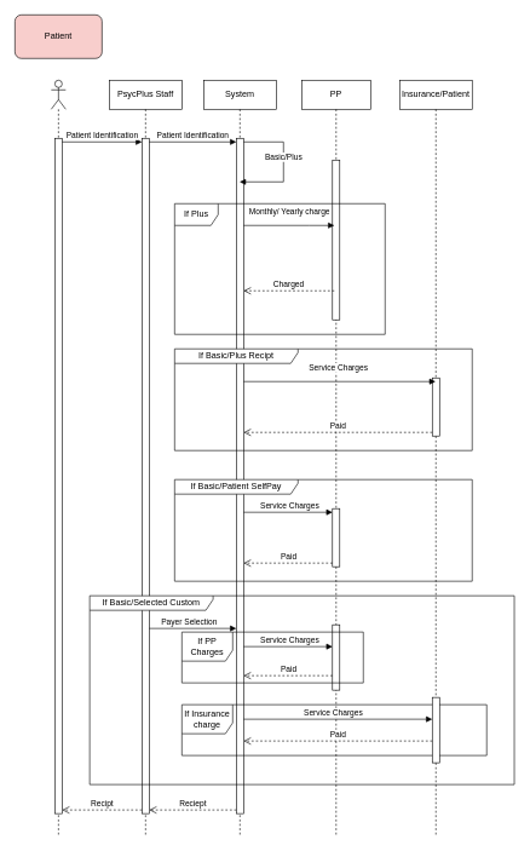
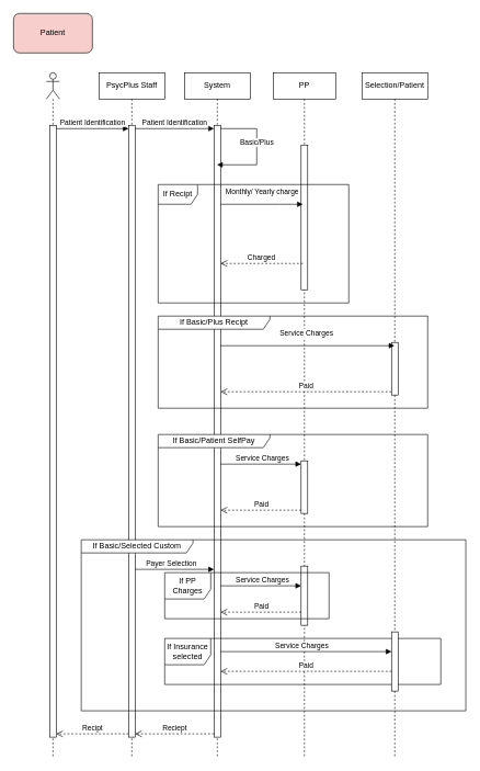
  <mxCell id="0" />
  <mxCell id="1" parent="0" />
  <mxCell id="2" value="" style="shape=umlLifeline;perimeter=lifelinePerimeter;whiteSpace=wrap;html=1;container=1;dropTarget=0;collapsible=0;recursiveResize=0;outlineConnect=0;portConstraint=eastwest;newEdgeStyle={&quot;curved&quot;:0,&quot;rounded&quot;:0};participant=umlActor;" vertex="1" parent="1"><mxGeometry x="70" y="110" width="20" height="1040" as="geometry" /></mxCell>
  <mxCell id="3" value="" style="html=1;points=[[0,0,0,0,5],[0,1,0,0,-5],[1,0,0,0,5],[1,1,0,0,-5]];perimeter=orthogonalPerimeter;outlineConnect=0;targetShapes=umlLifeline;portConstraint=eastwest;newEdgeStyle={&quot;curved&quot;:0,&quot;rounded&quot;:0};" vertex="1" parent="2"><mxGeometry x="5" y="80" width="10" height="930" as="geometry" /></mxCell>
  <mxCell id="4" value="Patient" style="rounded=1;whiteSpace=wrap;html=1;fillColor=#f8cecc;" vertex="1" parent="1"><mxGeometry x="20" y="20" width="120" height="60" as="geometry" /></mxCell>
  <mxCell id="5" value="PsycPlus Staff" style="shape=umlLifeline;perimeter=lifelinePerimeter;whiteSpace=wrap;html=1;container=1;dropTarget=0;collapsible=0;recursiveResize=0;outlineConnect=0;portConstraint=eastwest;newEdgeStyle={&quot;curved&quot;:0,&quot;rounded&quot;:0};" vertex="1" parent="1"><mxGeometry x="150" y="110" width="100" height="1040" as="geometry" /></mxCell>
  <mxCell id="6" value="" style="html=1;points=[[0,0,0,0,5],[0,1,0,0,-5],[1,0,0,0,5],[1,1,0,0,-5]];perimeter=orthogonalPerimeter;outlineConnect=0;targetShapes=umlLifeline;portConstraint=eastwest;newEdgeStyle={&quot;curved&quot;:0,&quot;rounded&quot;:0};" vertex="1" parent="5"><mxGeometry x="45" y="80" width="10" height="930" as="geometry" /></mxCell>
  <mxCell id="7" value="System" style="shape=umlLifeline;perimeter=lifelinePerimeter;whiteSpace=wrap;html=1;container=1;dropTarget=0;collapsible=0;recursiveResize=0;outlineConnect=0;portConstraint=eastwest;newEdgeStyle={&quot;curved&quot;:0,&quot;rounded&quot;:0};" vertex="1" parent="1"><mxGeometry x="280" y="110" width="100" height="1040" as="geometry" /></mxCell>
  <mxCell id="8" value="" style="html=1;points=[[0,0,0,0,5],[0,1,0,0,-5],[1,0,0,0,5],[1,1,0,0,-5]];perimeter=orthogonalPerimeter;outlineConnect=0;targetShapes=umlLifeline;portConstraint=eastwest;newEdgeStyle={&quot;curved&quot;:0,&quot;rounded&quot;:0};" vertex="1" parent="7"><mxGeometry x="45" y="80" width="10" height="930" as="geometry" /></mxCell>
  <mxCell id="9" value="Basic/Plus" style="html=1;verticalAlign=bottom;endArrow=block;curved=0;rounded=0;exitX=1;exitY=0;exitDx=0;exitDy=5;exitPerimeter=0;" edge="1" parent="7" source="8" target="7"><mxGeometry relative="1" as="geometry"><mxPoint x="-65" y="95" as="sourcePoint" /><mxPoint x="110" y="180" as="targetPoint" /><Array as="points"><mxPoint x="110" y="85" /><mxPoint x="110" y="140" /></Array></mxGeometry></mxCell>
  <mxCell id="10" value="Patient Identification" style="html=1;verticalAlign=bottom;endArrow=block;curved=0;rounded=0;entryX=0;entryY=0;entryDx=0;entryDy=5;exitX=1;exitY=0;exitDx=0;exitDy=5;exitPerimeter=0;" edge="1" target="6" parent="1" source="3"><mxGeometry relative="1" as="geometry"><mxPoint x="185" y="235" as="sourcePoint" /></mxGeometry></mxCell>
  <mxCell id="11" value="PP" style="shape=umlLifeline;perimeter=lifelinePerimeter;whiteSpace=wrap;html=1;container=1;dropTarget=0;collapsible=0;recursiveResize=0;outlineConnect=0;portConstraint=eastwest;newEdgeStyle={&quot;curved&quot;:0,&quot;rounded&quot;:0};" vertex="1" parent="1"><mxGeometry x="415" y="110" width="95" height="1040" as="geometry" /></mxCell>
  <mxCell id="12" value="" style="html=1;points=[[0,0,0,0,5],[0,1,0,0,-5],[1,0,0,0,5],[1,1,0,0,-5]];perimeter=orthogonalPerimeter;outlineConnect=0;targetShapes=umlLifeline;portConstraint=eastwest;newEdgeStyle={&quot;curved&quot;:0,&quot;rounded&quot;:0};" vertex="1" parent="11"><mxGeometry x="42.5" y="110" width="10" height="220" as="geometry" /></mxCell>
  <mxCell id="13" value="" style="html=1;points=[[0,0,0,0,5],[0,1,0,0,-5],[1,0,0,0,5],[1,1,0,0,-5]];perimeter=orthogonalPerimeter;outlineConnect=0;targetShapes=umlLifeline;portConstraint=eastwest;newEdgeStyle={&quot;curved&quot;:0,&quot;rounded&quot;:0};" vertex="1" parent="11"><mxGeometry x="42.5" y="590" width="10" height="80" as="geometry" /></mxCell>
  <mxCell id="14" value="" style="html=1;points=[[0,0,0,0,5],[0,1,0,0,-5],[1,0,0,0,5],[1,1,0,0,-5]];perimeter=orthogonalPerimeter;outlineConnect=0;targetShapes=umlLifeline;portConstraint=eastwest;newEdgeStyle={&quot;curved&quot;:0,&quot;rounded&quot;:0};" vertex="1" parent="11"><mxGeometry x="42.5" y="750" width="10" height="90" as="geometry" /></mxCell>
  <mxCell id="15" value="Paid" style="html=1;verticalAlign=bottom;endArrow=open;dashed=1;endSize=8;curved=0;rounded=0;" edge="1" parent="11" source="14"><mxGeometry relative="1" as="geometry"><mxPoint x="-80" y="820" as="targetPoint" /><mxPoint x="42.5" y="809.5" as="sourcePoint" /><Array as="points"><mxPoint x="-15" y="820" /></Array></mxGeometry></mxCell>
  <mxCell id="16" value="Service Charges&amp;nbsp;" style="html=1;verticalAlign=bottom;endArrow=block;curved=0;rounded=0;" edge="1" parent="11" target="14"><mxGeometry x="0.061" relative="1" as="geometry"><mxPoint x="-80" y="780" as="sourcePoint" /><mxPoint x="45" y="780" as="targetPoint" /><Array as="points"><mxPoint x="-25" y="780" /></Array><mxPoint as="offset" /></mxGeometry></mxCell>
  <mxCell id="17" value="Patient Identification" style="html=1;verticalAlign=bottom;endArrow=block;curved=0;rounded=0;entryX=0;entryY=0;entryDx=0;entryDy=5;entryPerimeter=0;" edge="1" parent="1" source="6" target="8"><mxGeometry relative="1" as="geometry"><mxPoint x="210" y="195" as="sourcePoint" /><mxPoint x="400" y="300" as="targetPoint" /></mxGeometry></mxCell>
- <mxCell id="18" value="If Plus" style="shape=umlFrame;whiteSpace=wrap;html=1;pointerEvents=0;" vertex="1" parent="1"><mxGeometry x="240" y="280" width="290" height="180" as="geometry" /></mxCell>
+ <mxCell id="18" value="If Recipt" style="shape=umlFrame;whiteSpace=wrap;html=1;pointerEvents=0;" vertex="1" parent="1"><mxGeometry x="240" y="280" width="290" height="180" as="geometry" /></mxCell>
  <mxCell id="19" value="Monthly/ Yearly charge" style="html=1;verticalAlign=bottom;endArrow=block;curved=0;rounded=0;" edge="1" parent="1"><mxGeometry y="10" relative="1" as="geometry"><mxPoint x="335" y="310" as="sourcePoint" /><mxPoint x="460" y="310" as="targetPoint" /><Array as="points"><mxPoint x="425" y="310" /></Array><mxPoint as="offset" /></mxGeometry></mxCell>
  <mxCell id="20" value="Charged" style="html=1;verticalAlign=bottom;endArrow=open;dashed=1;endSize=8;curved=0;rounded=0;" edge="1" parent="1"><mxGeometry relative="1" as="geometry"><mxPoint x="335" y="400" as="targetPoint" /><mxPoint x="460" y="400" as="sourcePoint" /><Array as="points"><mxPoint x="420" y="400" /></Array></mxGeometry></mxCell>
- <mxCell id="21" value="Insurance/Patient" style="shape=umlLifeline;perimeter=lifelinePerimeter;whiteSpace=wrap;html=1;container=1;dropTarget=0;collapsible=0;recursiveResize=0;outlineConnect=0;portConstraint=eastwest;newEdgeStyle={&quot;curved&quot;:0,&quot;rounded&quot;:0};" vertex="1" parent="1"><mxGeometry x="550" y="110" width="100" height="1040" as="geometry" /></mxCell>
+ <mxCell id="21" value="Selection/Patient" style="shape=umlLifeline;perimeter=lifelinePerimeter;whiteSpace=wrap;html=1;container=1;dropTarget=0;collapsible=0;recursiveResize=0;outlineConnect=0;portConstraint=eastwest;newEdgeStyle={&quot;curved&quot;:0,&quot;rounded&quot;:0};" vertex="1" parent="1"><mxGeometry x="550" y="110" width="100" height="1040" as="geometry" /></mxCell>
  <mxCell id="22" value="" style="html=1;points=[[0,0,0,0,5],[0,1,0,0,-5],[1,0,0,0,5],[1,1,0,0,-5]];perimeter=orthogonalPerimeter;outlineConnect=0;targetShapes=umlLifeline;portConstraint=eastwest;newEdgeStyle={&quot;curved&quot;:0,&quot;rounded&quot;:0};" vertex="1" parent="21"><mxGeometry x="45" y="410" width="10" height="80" as="geometry" /></mxCell>
  <mxCell id="23" value="If Basic/Plus Recipt" style="shape=umlFrame;whiteSpace=wrap;html=1;pointerEvents=0;width=170;height=20;" vertex="1" parent="1"><mxGeometry x="240" y="480" width="410" height="140" as="geometry" /></mxCell>
  <mxCell id="24" value="Service Charges&amp;nbsp;" style="html=1;verticalAlign=bottom;endArrow=block;curved=0;rounded=0;exitX=1;exitY=0;exitDx=0;exitDy=5;exitPerimeter=0;" edge="1" parent="1" target="21"><mxGeometry y="10" relative="1" as="geometry"><mxPoint x="335" y="525" as="sourcePoint" /><mxPoint x="460" y="555" as="targetPoint" /><Array as="points" /><mxPoint as="offset" /></mxGeometry></mxCell>
  <mxCell id="25" value="Paid" style="html=1;verticalAlign=bottom;endArrow=open;dashed=1;endSize=8;curved=0;rounded=0;exitX=0;exitY=1;exitDx=0;exitDy=-5;exitPerimeter=0;entryX=1;entryY=1;entryDx=0;entryDy=-5;entryPerimeter=0;" edge="1" parent="1" source="22"><mxGeometry relative="1" as="geometry"><mxPoint x="335" y="595" as="targetPoint" /><mxPoint x="470" y="410" as="sourcePoint" /><Array as="points" /></mxGeometry></mxCell>
  <mxCell id="26" value="If Basic/Patient SelfPay" style="shape=umlFrame;whiteSpace=wrap;html=1;pointerEvents=0;width=170;height=20;" vertex="1" parent="1"><mxGeometry x="240" y="660" width="410" height="140" as="geometry" /></mxCell>
  <mxCell id="27" value="Service Charges&amp;nbsp;" style="html=1;verticalAlign=bottom;endArrow=block;curved=0;rounded=0;exitX=1;exitY=0;exitDx=0;exitDy=5;exitPerimeter=0;" edge="1" parent="1" target="13"><mxGeometry x="0.061" relative="1" as="geometry"><mxPoint x="335" y="705" as="sourcePoint" /><mxPoint x="600" y="705" as="targetPoint" /><Array as="points" /><mxPoint as="offset" /></mxGeometry></mxCell>
  <mxCell id="28" value="Paid" style="html=1;verticalAlign=bottom;endArrow=open;dashed=1;endSize=8;curved=0;rounded=0;exitX=0;exitY=1;exitDx=0;exitDy=-5;exitPerimeter=0;entryX=1;entryY=1;entryDx=0;entryDy=-5;entryPerimeter=0;" edge="1" parent="1" source="13"><mxGeometry relative="1" as="geometry"><mxPoint x="335" y="775" as="targetPoint" /><mxPoint x="470" y="590" as="sourcePoint" /><Array as="points" /></mxGeometry></mxCell>
  <mxCell id="29" value="If Basic/Selected Custom" style="shape=umlFrame;whiteSpace=wrap;html=1;pointerEvents=0;width=170;height=20;" vertex="1" parent="1"><mxGeometry x="123" y="820" width="585" height="260" as="geometry" /></mxCell>
  <mxCell id="30" value="Payer Selection" style="html=1;verticalAlign=bottom;endArrow=block;curved=0;rounded=0;entryX=0;entryY=0;entryDx=0;entryDy=5;entryPerimeter=0;" edge="1" parent="1" source="6"><mxGeometry x="-0.083" relative="1" as="geometry"><mxPoint x="157" y="880" as="sourcePoint" /><mxPoint x="325" y="865" as="targetPoint" /><Array as="points" /><mxPoint as="offset" /></mxGeometry></mxCell>
  <mxCell id="31" value="If PP Charges" style="shape=umlFrame;whiteSpace=wrap;html=1;pointerEvents=0;width=70;height=40;" vertex="1" parent="1"><mxGeometry x="250" y="870" width="250" height="70" as="geometry" /></mxCell>
- <mxCell id="32" value="If Insurance charge" style="shape=umlFrame;whiteSpace=wrap;html=1;pointerEvents=0;width=70;height=40;" vertex="1" parent="1"><mxGeometry x="250" y="970" width="420" height="70" as="geometry" /></mxCell>
+ <mxCell id="32" value="If Insurance selected" style="shape=umlFrame;whiteSpace=wrap;html=1;pointerEvents=0;width=70;height=40;" vertex="1" parent="1"><mxGeometry x="250" y="970" width="420" height="70" as="geometry" /></mxCell>
  <mxCell id="33" value="" style="html=1;points=[[0,0,0,0,5],[0,1,0,0,-5],[1,0,0,0,5],[1,1,0,0,-5]];perimeter=orthogonalPerimeter;outlineConnect=0;targetShapes=umlLifeline;portConstraint=eastwest;newEdgeStyle={&quot;curved&quot;:0,&quot;rounded&quot;:0};" vertex="1" parent="1"><mxGeometry x="595" y="960" width="10" height="90" as="geometry" /></mxCell>
  <mxCell id="34" value="Service Charges&amp;nbsp;" style="html=1;verticalAlign=bottom;endArrow=block;curved=0;rounded=0;" edge="1" parent="1" target="33"><mxGeometry x="-0.038" relative="1" as="geometry"><mxPoint x="335" y="990" as="sourcePoint" /><mxPoint x="595" y="990" as="targetPoint" /><Array as="points"><mxPoint x="441" y="990" /></Array><mxPoint as="offset" /></mxGeometry></mxCell>
  <mxCell id="35" value="Paid" style="html=1;verticalAlign=bottom;endArrow=open;dashed=1;endSize=8;curved=0;rounded=0;" edge="1" parent="1" source="33"><mxGeometry relative="1" as="geometry"><mxPoint x="335" y="1020" as="targetPoint" /><mxPoint x="523" y="1020" as="sourcePoint" /><Array as="points"><mxPoint x="465" y="1020" /></Array></mxGeometry></mxCell>
  <mxCell id="36" value="Reciept" style="html=1;verticalAlign=bottom;endArrow=open;dashed=1;endSize=8;curved=0;rounded=0;exitX=0;exitY=1;exitDx=0;exitDy=-5;exitPerimeter=0;entryX=1;entryY=1;entryDx=0;entryDy=-5;entryPerimeter=0;" edge="1" parent="1" target="6"><mxGeometry relative="1" as="geometry"><mxPoint x="90" y="1110" as="targetPoint" /><mxPoint x="325" y="1115" as="sourcePoint" /><Array as="points" /></mxGeometry></mxCell>
  <mxCell id="37" value="Recipt" style="html=1;verticalAlign=bottom;endArrow=open;dashed=1;endSize=8;curved=0;rounded=0;exitX=0;exitY=1;exitDx=0;exitDy=-5;exitPerimeter=0;entryX=1;entryY=1;entryDx=0;entryDy=-5;entryPerimeter=0;" edge="1" parent="1" source="6" target="3"><mxGeometry relative="1" as="geometry"><mxPoint x="70" y="1180" as="targetPoint" /><mxPoint x="190" y="1180" as="sourcePoint" /><Array as="points" /></mxGeometry></mxCell>
